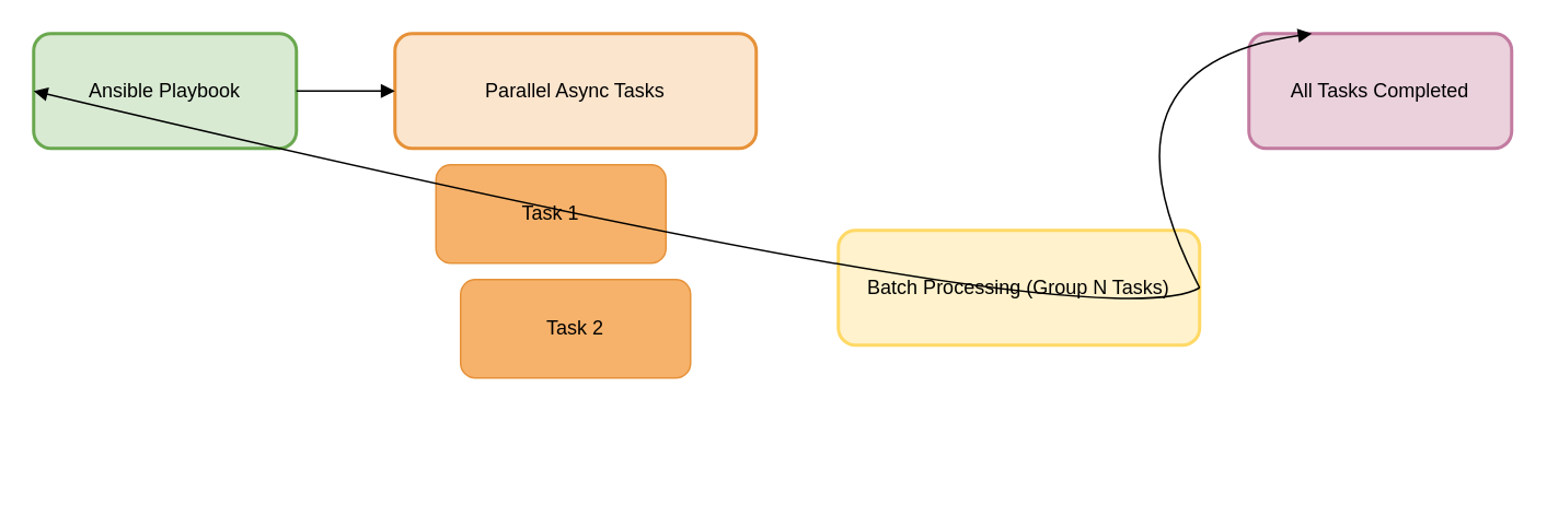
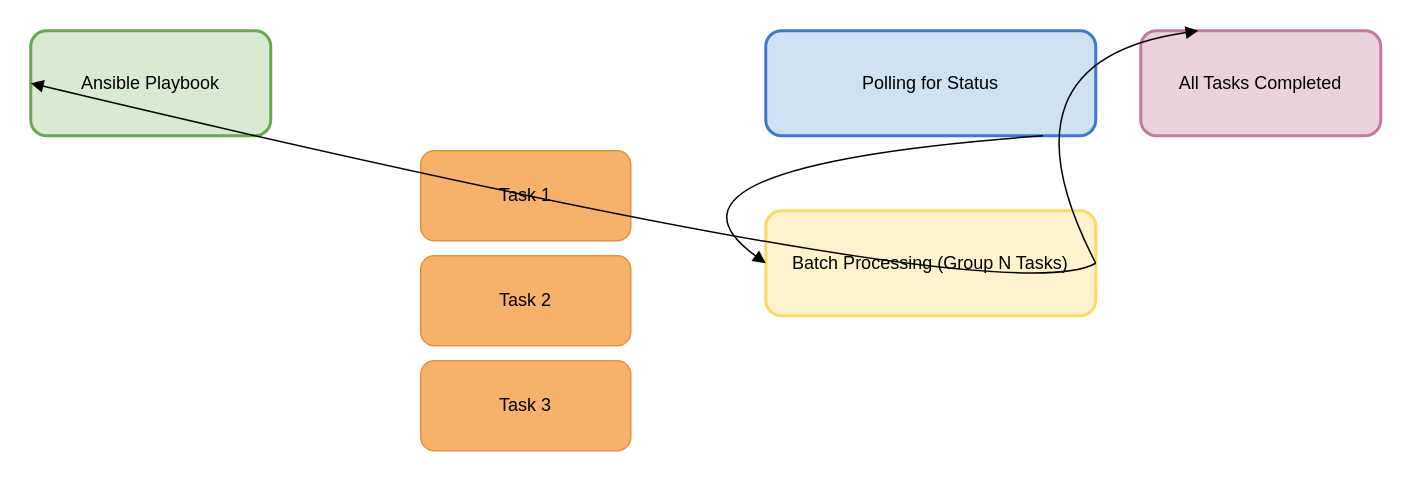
  <mxCell id="0" />
  <mxCell id="1" parent="0" />
  <mxCell id="2" value="Ansible Playbook" style="whiteSpace=wrap;rounded=1;fillColor=#D9EAD3;strokeColor=#6AA84F;strokeWidth=2;" parent="1" vertex="1"><mxGeometry x="20" y="20" width="160" height="70" as="geometry" /></mxCell>
- <mxCell id="3" value="Parallel Async Tasks" style="whiteSpace=wrap;rounded=1;fillColor=#FCE5CD;strokeColor=#E69138;strokeWidth=2;" parent="1" vertex="1"><mxGeometry x="240" y="20" width="220" height="70" as="geometry" /></mxCell>
- <mxCell id="4" value="Task 1" style="whiteSpace=wrap;fillColor=#F6B26B;strokeColor=#E69138;rounded=1;" vertex="1" parent="1"><mxGeometry x="265" y="100" width="140" height="60" as="geometry" /></mxCell>
+ <mxCell id="4" value="Task 1" style="whiteSpace=wrap;fillColor=#F6B26B;strokeColor=#E69138;rounded=1;" vertex="1" parent="1"><mxGeometry x="280" y="100" width="140" height="60" as="geometry" /></mxCell>
  <mxCell id="5" value="Task 2" style="whiteSpace=wrap;fillColor=#F6B26B;strokeColor=#E69138;rounded=1;" vertex="1" parent="1"><mxGeometry x="280" y="170" width="140" height="60" as="geometry" /></mxCell>
+ <mxCell id="6" value="Task 3" style="whiteSpace=wrap;fillColor=#F6B26B;strokeColor=#E69138;rounded=1;" vertex="1" parent="1"><mxGeometry x="280" y="240" width="140" height="60" as="geometry" /></mxCell>
+ <mxCell id="7" value="Polling for Status" style="whiteSpace=wrap;rounded=1;fillColor=#CFE2F3;strokeColor=#3C78D8;strokeWidth=2;" parent="1" vertex="1"><mxGeometry x="510" y="20" width="220" height="70" as="geometry" /></mxCell>
  <mxCell id="8" value="Batch Processing (Group N Tasks)" style="whiteSpace=wrap;rounded=1;fillColor=#FFF2CC;strokeColor=#FFD966;strokeWidth=2;" parent="1" vertex="1"><mxGeometry x="510" y="140" width="220" height="70" as="geometry" /></mxCell>
  <mxCell id="9" value="All Tasks Completed" style="whiteSpace=wrap;rounded=1;fillColor=#EAD1DC;strokeColor=#C27BA0;strokeWidth=2;" parent="1" vertex="1"><mxGeometry x="760" y="20" width="160" height="70" as="geometry" /></mxCell>
- <mxCell id="10" value="" style="curved=1;startArrow=none;endArrow=block;exitX=1.01;exitY=0.5;entryX=0.01;entryY=0.5;" parent="1" source="2" target="3" edge="1"><mxGeometry relative="1" as="geometry"><Array as="points" /></mxGeometry></mxCell>
+ <mxCell id="11" value="" style="curved=1;startArrow=none;endArrow=block;exitX=0.84;exitY=1;entryX=0;entryY=0.5;" parent="1" source="7" target="8" edge="1"><mxGeometry relative="1" as="geometry"><Array as="points"><mxPoint x="420" y="110" /></Array></mxGeometry></mxCell>
  <mxCell id="12" value="" style="curved=1;startArrow=none;endArrow=block;exitX=0.99;exitY=0.5;entryX=0.24;entryY=0;" parent="1" source="8" target="9" edge="1"><mxGeometry relative="1" as="geometry"><Array as="points"><mxPoint x="660" y="40" /></Array></mxGeometry></mxCell>
  <mxCell id="13" value="" style="curved=1;startArrow=none;endArrow=block;exitX=1;exitY=0.5;entryX=0;entryY=0.5;" parent="1" source="8" target="2" edge="1"><mxGeometry relative="1" as="geometry"><Array as="points"><mxPoint x="670" y="210" /></Array></mxGeometry></mxCell>
